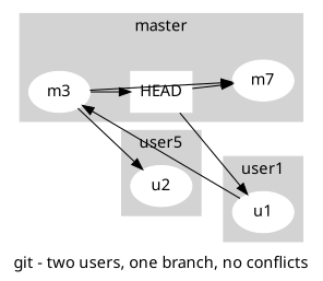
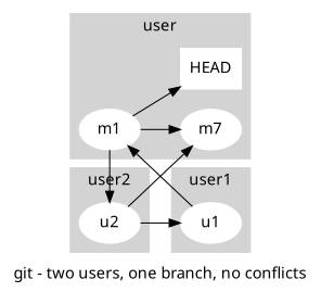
  digraph {
    fontname="Noto Sans"
    label="git - two users, one branch, no conflicts"
    rankdir=LR
    splines=line
    node [color=white fontname="Noto Sans" style=filled]
    edge [fontname="Noto Sans"]
    HEAD [shape=box]
-   m1 [label=m3]
+   m1
    n3 [label=m7]
    u1
    u2
    subgraph cluster_1 {
      color=lightgrey
-     label=master
+     label=user
      style=filled
      HEAD
      m1
      n3
    }
    subgraph cluster_2 {
      color=lightgrey
      label=user1
      style=filled
      u1
    }
    subgraph cluster_3 {
      color=lightgrey
-     label=user5
+     label=user2
      style=filled
      u2
    }
-   HEAD -> u1
+   u2 -> u1
    m1 -> HEAD
    m1 -> n3
    m1 -> u2
    u1 -> m1
-   HEAD -> n3
+   u2 -> n3
  }
